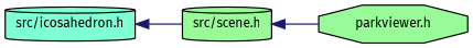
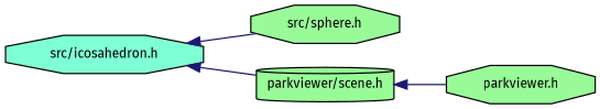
  digraph {
    fontname="Fira Sans"
    rankdir=LR
    node [color=black fillcolor=palegreen fontname="Fira Sans" fontsize=10 shape=cylinder style=filled]
    edge [color=midnightblue dir=back fontname="Fira Sans" fontsize=10 labelfontname=Helvetica labelfontsize=10 style=solid]
-   n1 [fillcolor=aquamarine fontcolor=black height=0.2 label="src/icosahedron.h" width=0.4]
-   n3 [height=0.2 label="src/scene.h" width=0.4]
+   n1 [fillcolor=aquamarine fontcolor=black height=0.2 label="src/icosahedron.h" shape=octagon width=0.4]
+   n2 [height=0.2 label="src/sphere.h" shape=octagon width=0.4]
+   n3 [height=0.2 label="parkviewer/scene.h" width=0.4]
    n4 [height=0.2 label="parkviewer.h" shape=octagon width=0.4]
+   n1 -> n2
    n1 -> n3
    n3 -> n4
  }
